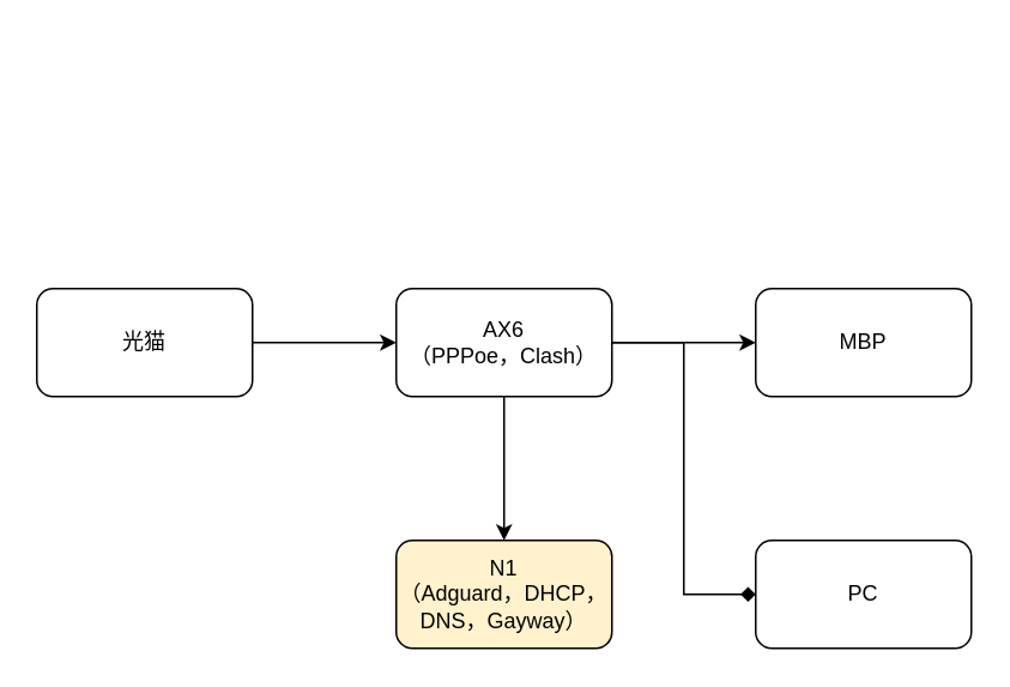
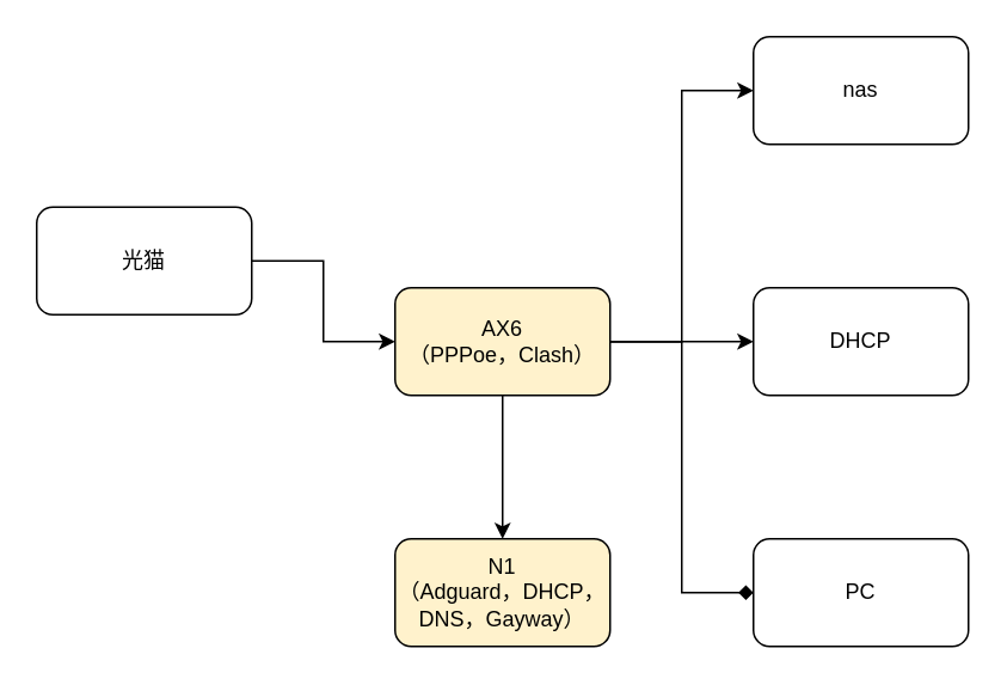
  <mxCell id="0" />
  <mxCell id="1" parent="0" />
  <mxCell id="2" value="" style="edgeStyle=orthogonalEdgeStyle;rounded=0;orthogonalLoop=1;jettySize=auto;html=1;" edge="1" parent="1" source="3" target="8"><mxGeometry relative="1" as="geometry" /></mxCell>
- <mxCell id="3" value="光猫" style="rounded=1;whiteSpace=wrap;html=1;" vertex="1" parent="1"><mxGeometry x="20" y="160" width="120" height="60" as="geometry" /></mxCell>
+ <mxCell id="3" value="光猫" style="rounded=1;whiteSpace=wrap;html=1;" vertex="1" parent="1"><mxGeometry x="20" y="115" width="120" height="60" as="geometry" /></mxCell>
  <mxCell id="4" value="" style="edgeStyle=orthogonalEdgeStyle;rounded=0;orthogonalLoop=1;jettySize=auto;html=1;" edge="1" parent="1" source="8" target="9"><mxGeometry relative="1" as="geometry" /></mxCell>
  <mxCell id="5" value="" style="edgeStyle=orthogonalEdgeStyle;rounded=0;orthogonalLoop=1;jettySize=auto;html=1;" edge="1" parent="1" source="8" target="10"><mxGeometry relative="1" as="geometry" /></mxCell>
  <mxCell id="6" value="" style="edgeStyle=orthogonalEdgeStyle;rounded=0;orthogonalLoop=1;jettySize=auto;html=1;endArrow=diamond;" edge="1" parent="1" source="8" target="11"><mxGeometry relative="1" as="geometry"><Array as="points"><mxPoint x="380" y="190" /><mxPoint x="380" y="330" /></Array></mxGeometry></mxCell>
- <mxCell id="8" value="AX6&lt;br&gt;（PPPoe，Clash）" style="whiteSpace=wrap;html=1;rounded=1;" vertex="1" parent="1"><mxGeometry x="220" y="160" width="120" height="60" as="geometry" /></mxCell>
+ <mxCell id="7" value="" style="edgeStyle=orthogonalEdgeStyle;rounded=0;orthogonalLoop=1;jettySize=auto;html=1;" edge="1" parent="1" source="8" target="12"><mxGeometry relative="1" as="geometry"><Array as="points"><mxPoint x="380" y="190" /><mxPoint x="380" y="50" /></Array></mxGeometry></mxCell>
+ <mxCell id="8" value="AX6&lt;br&gt;（PPPoe，Clash）" style="whiteSpace=wrap;html=1;rounded=1;fillColor=#fff2cc;" vertex="1" parent="1"><mxGeometry x="220" y="160" width="120" height="60" as="geometry" /></mxCell>
  <mxCell id="9" value="N1&lt;br&gt;（Adguard，DHCP，DNS，Gayway）" style="whiteSpace=wrap;html=1;rounded=1;fillColor=#fff2cc;" vertex="1" parent="1"><mxGeometry x="220" y="300" width="120" height="60" as="geometry" /></mxCell>
- <mxCell id="10" value="MBP" style="whiteSpace=wrap;html=1;rounded=1;" vertex="1" parent="1"><mxGeometry x="420" y="160" width="120" height="60" as="geometry" /></mxCell>
+ <mxCell id="10" value="DHCP" style="whiteSpace=wrap;html=1;rounded=1;" vertex="1" parent="1"><mxGeometry x="420" y="160" width="120" height="60" as="geometry" /></mxCell>
  <mxCell id="11" value="PC" style="whiteSpace=wrap;html=1;rounded=1;" vertex="1" parent="1"><mxGeometry x="420" y="300" width="120" height="60" as="geometry" /></mxCell>
+ <mxCell id="12" value="nas" style="whiteSpace=wrap;html=1;rounded=1;" vertex="1" parent="1"><mxGeometry x="420" y="20" width="120" height="60" as="geometry" /></mxCell>
